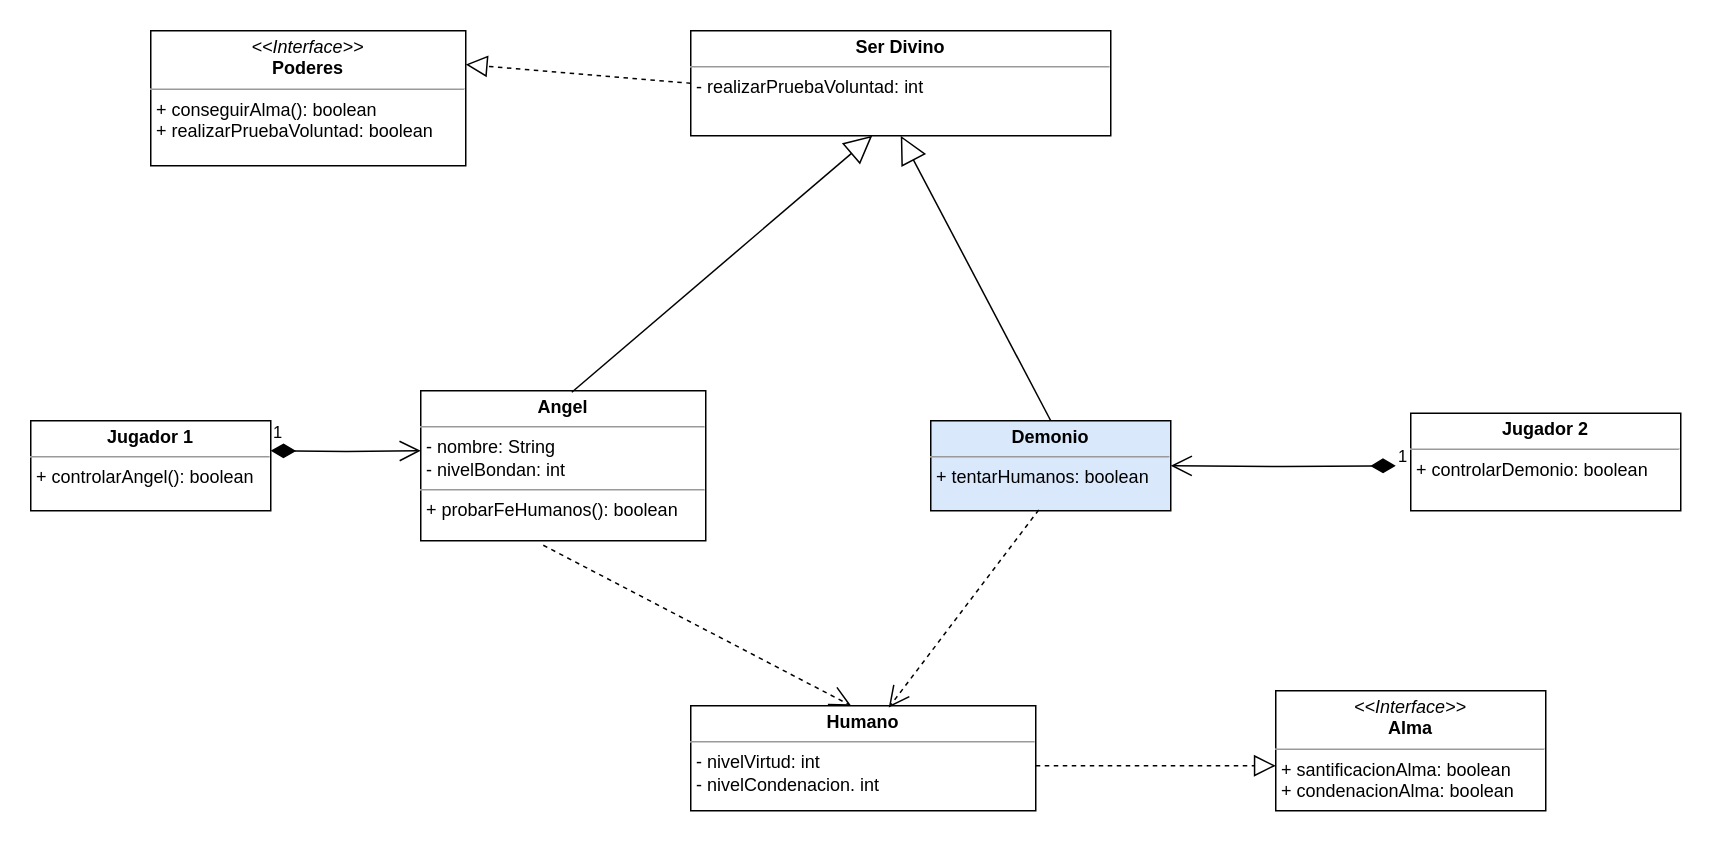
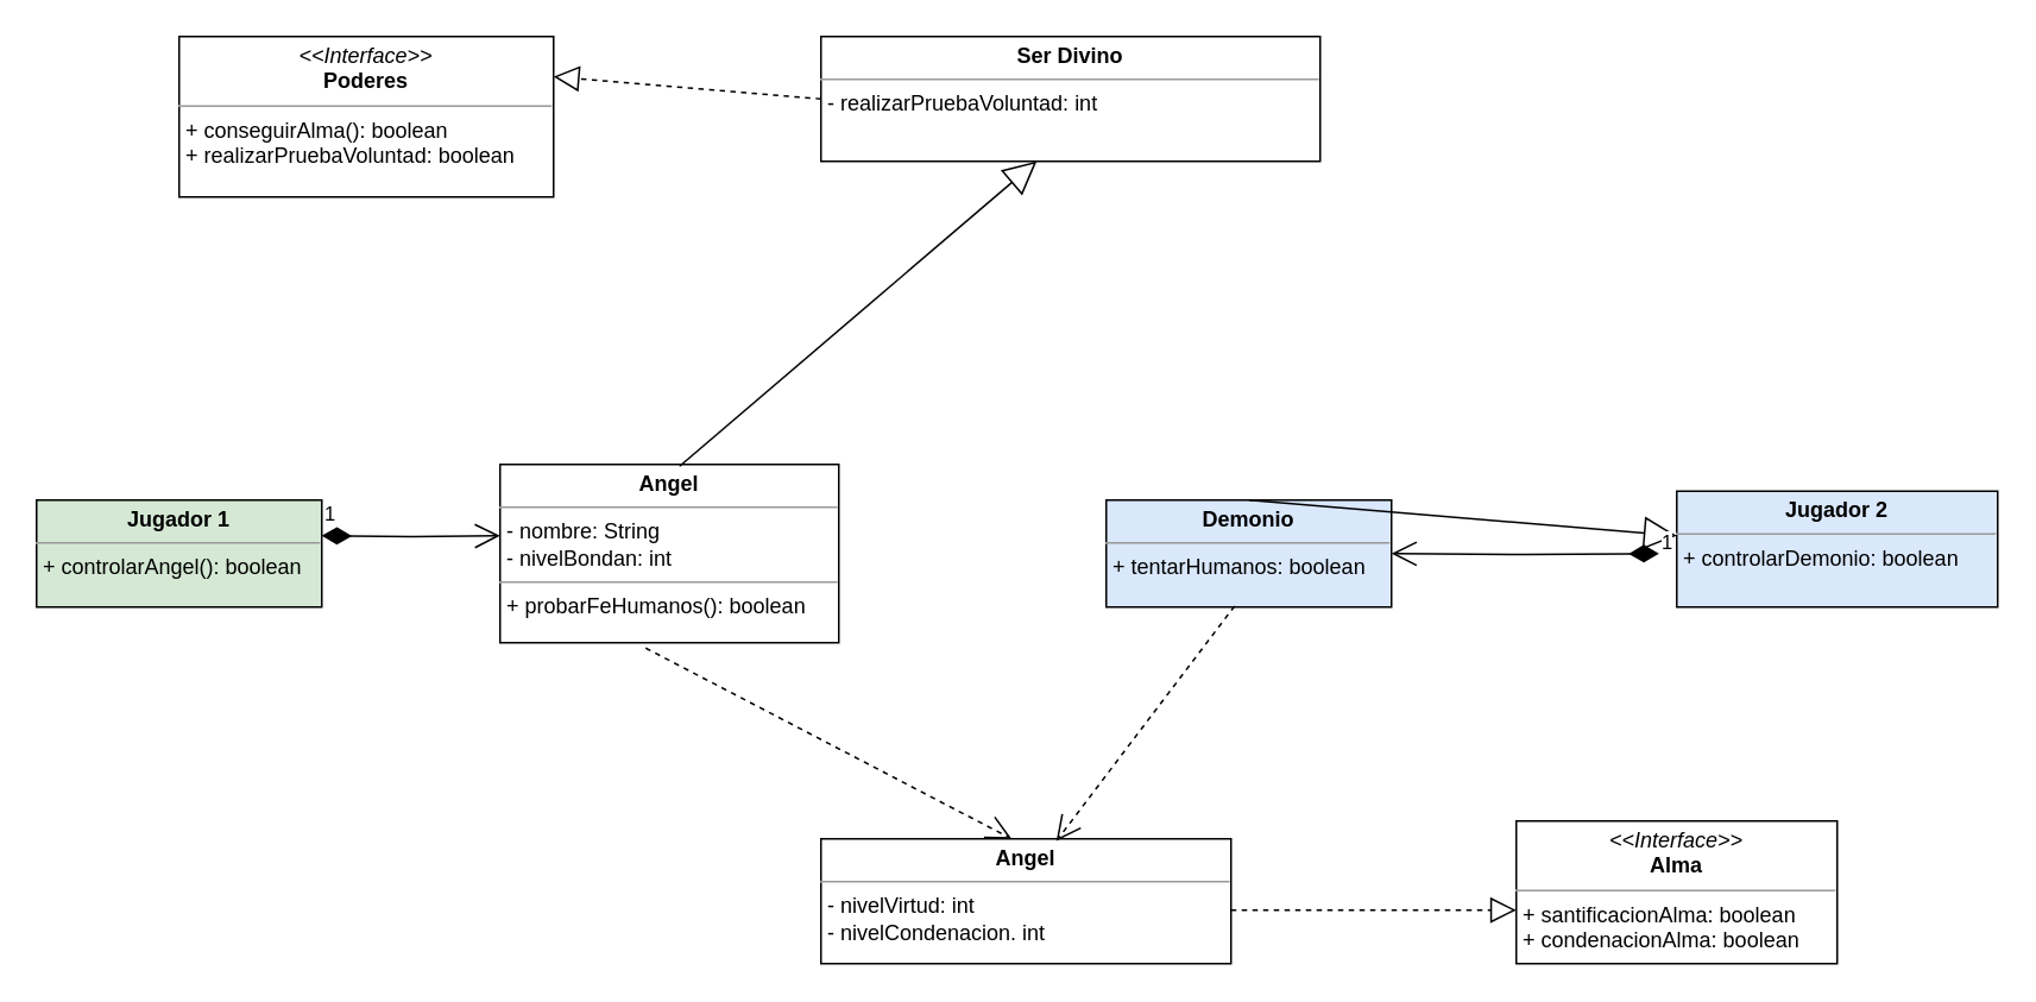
  <mxCell id="0" />
  <mxCell id="1" parent="0" />
  <mxCell id="2" value="&lt;p style=&quot;margin:0px;margin-top:4px;text-align:center;&quot;&gt;&lt;b&gt;Angel&lt;/b&gt;&lt;/p&gt;&lt;hr size=&quot;1&quot;&gt;&lt;p style=&quot;margin:0px;margin-left:4px;&quot;&gt;- nombre: String&lt;/p&gt;&lt;p style=&quot;margin:0px;margin-left:4px;&quot;&gt;- nivelBondan: int&lt;/p&gt;&lt;hr size=&quot;1&quot;&gt;&lt;p style=&quot;margin:0px;margin-left:4px;&quot;&gt;+ probarFeHumanos(): boolean&lt;/p&gt;" style="verticalAlign=top;align=left;overflow=fill;fontSize=12;fontFamily=Helvetica;html=1;" parent="1" vertex="1"><mxGeometry x="280" y="260" width="190" height="100" as="geometry" /></mxCell>
  <mxCell id="3" value="&lt;p style=&quot;margin:0px;margin-top:4px;text-align:center;&quot;&gt;&lt;b&gt;Demonio&lt;/b&gt;&lt;/p&gt;&lt;hr size=&quot;1&quot;&gt;&lt;p style=&quot;margin:0px;margin-left:4px;&quot;&gt;&lt;/p&gt;&lt;p style=&quot;margin:0px;margin-left:4px;&quot;&gt;+ tentarHumanos: boolean&lt;/p&gt;" style="verticalAlign=top;align=left;overflow=fill;fontSize=12;fontFamily=Helvetica;html=1;fillColor=#dae8fc;" parent="1" vertex="1"><mxGeometry x="620" y="280" width="160" height="60" as="geometry" /></mxCell>
  <mxCell id="4" value="&lt;p style=&quot;margin:0px;margin-top:4px;text-align:center;&quot;&gt;&lt;b&gt;Ser Divino&lt;/b&gt;&lt;/p&gt;&lt;hr size=&quot;1&quot;&gt;&lt;p style=&quot;margin:0px;margin-left:4px;&quot;&gt;&lt;span style=&quot;background-color: initial;&quot;&gt;- realizarPruebaVoluntad: int&lt;/span&gt;&lt;/p&gt;" style="verticalAlign=top;align=left;overflow=fill;fontSize=12;fontFamily=Helvetica;html=1;" parent="1" vertex="1"><mxGeometry x="460" y="20" width="280" height="70" as="geometry" /></mxCell>
  <mxCell id="5" value="" style="endArrow=block;endSize=16;endFill=0;html=1;rounded=0;exitX=0.53;exitY=0.01;exitDx=0;exitDy=0;exitPerimeter=0;entryX=0.432;entryY=1;entryDx=0;entryDy=0;entryPerimeter=0;" parent="1" source="2" target="4" edge="1"><mxGeometry width="160" relative="1" as="geometry"><mxPoint x="400" y="200" as="sourcePoint" /><mxPoint x="570" y="120" as="targetPoint" /></mxGeometry></mxCell>
- <mxCell id="6" value="" style="endArrow=block;endSize=16;endFill=0;html=1;rounded=0;exitX=0.5;exitY=0;exitDx=0;exitDy=0;entryX=0.5;entryY=1;entryDx=0;entryDy=0;" parent="1" source="3" target="4" edge="1"><mxGeometry width="160" relative="1" as="geometry"><mxPoint x="690" y="200" as="sourcePoint" /><mxPoint x="850" y="200" as="targetPoint" /></mxGeometry></mxCell>
- <mxCell id="7" value="&lt;p style=&quot;margin:0px;margin-top:4px;text-align:center;&quot;&gt;&lt;b&gt;Humano&lt;/b&gt;&lt;/p&gt;&lt;hr size=&quot;1&quot;&gt;&lt;p style=&quot;margin:0px;margin-left:4px;&quot;&gt;- nivelVirtud: int&lt;/p&gt;&lt;p style=&quot;margin:0px;margin-left:4px;&quot;&gt;- nivelCondenacion. int&lt;/p&gt;" style="verticalAlign=top;align=left;overflow=fill;fontSize=12;fontFamily=Helvetica;html=1;" parent="1" vertex="1"><mxGeometry x="460" y="470" width="230" height="70" as="geometry" /></mxCell>
- <mxCell id="8" value="&lt;p style=&quot;margin:0px;margin-top:4px;text-align:center;&quot;&gt;&lt;b&gt;Jugador 1&lt;/b&gt;&lt;/p&gt;&lt;hr size=&quot;1&quot;&gt;&lt;p style=&quot;margin:0px;margin-left:4px;&quot;&gt;+ controlarAngel(): boolean&lt;/p&gt;" style="verticalAlign=top;align=left;overflow=fill;fontSize=12;fontFamily=Helvetica;html=1;" parent="1" vertex="1"><mxGeometry x="20" y="280" width="160" height="60" as="geometry" /></mxCell>
- <mxCell id="9" value="&lt;p style=&quot;margin:0px;margin-top:4px;text-align:center;&quot;&gt;&lt;b&gt;Jugador 2&lt;/b&gt;&lt;/p&gt;&lt;hr size=&quot;1&quot;&gt;&lt;p style=&quot;margin:0px;margin-left:4px;&quot;&gt;+ controlarDemonio: boolean&lt;/p&gt;" style="verticalAlign=top;align=left;overflow=fill;fontSize=12;fontFamily=Helvetica;html=1;" parent="1" vertex="1"><mxGeometry x="940" y="275" width="180" height="65" as="geometry" /></mxCell>
+ <mxCell id="6" value="" style="endArrow=block;endSize=16;endFill=0;html=1;rounded=0;exitX=0.5;exitY=0;exitDx=0;exitDy=0;" parent="1" source="3" target="9" edge="1"><mxGeometry width="160" relative="1" as="geometry"><mxPoint x="690" y="200" as="sourcePoint" /><mxPoint x="850" y="200" as="targetPoint" /></mxGeometry></mxCell>
+ <mxCell id="7" value="&lt;p style=&quot;margin:0px;margin-top:4px;text-align:center;&quot;&gt;&lt;b&gt;Angel&lt;/b&gt;&lt;/p&gt;&lt;hr size=&quot;1&quot;&gt;&lt;p style=&quot;margin:0px;margin-left:4px;&quot;&gt;- nivelVirtud: int&lt;/p&gt;&lt;p style=&quot;margin:0px;margin-left:4px;&quot;&gt;- nivelCondenacion. int&lt;/p&gt;" style="verticalAlign=top;align=left;overflow=fill;fontSize=12;fontFamily=Helvetica;html=1;" parent="1" vertex="1"><mxGeometry x="460" y="470" width="230" height="70" as="geometry" /></mxCell>
+ <mxCell id="8" value="&lt;p style=&quot;margin:0px;margin-top:4px;text-align:center;&quot;&gt;&lt;b&gt;Jugador 1&lt;/b&gt;&lt;/p&gt;&lt;hr size=&quot;1&quot;&gt;&lt;p style=&quot;margin:0px;margin-left:4px;&quot;&gt;+ controlarAngel(): boolean&lt;/p&gt;" style="verticalAlign=top;align=left;overflow=fill;fontSize=12;fontFamily=Helvetica;html=1;fillColor=#d5e8d4;" parent="1" vertex="1"><mxGeometry x="20" y="280" width="160" height="60" as="geometry" /></mxCell>
+ <mxCell id="9" value="&lt;p style=&quot;margin:0px;margin-top:4px;text-align:center;&quot;&gt;&lt;b&gt;Jugador 2&lt;/b&gt;&lt;/p&gt;&lt;hr size=&quot;1&quot;&gt;&lt;p style=&quot;margin:0px;margin-left:4px;&quot;&gt;+ controlarDemonio: boolean&lt;/p&gt;" style="verticalAlign=top;align=left;overflow=fill;fontSize=12;fontFamily=Helvetica;html=1;fillColor=#dae8fc;" parent="1" vertex="1"><mxGeometry x="940" y="275" width="180" height="65" as="geometry" /></mxCell>
  <mxCell id="10" value="1" style="endArrow=open;html=1;endSize=12;startArrow=diamondThin;startSize=14;startFill=1;edgeStyle=orthogonalEdgeStyle;align=left;verticalAlign=bottom;rounded=0;entryX=0;entryY=0.4;entryDx=0;entryDy=0;entryPerimeter=0;" parent="1" target="2" edge="1"><mxGeometry x="-1" y="3" relative="1" as="geometry"><mxPoint x="180" y="300" as="sourcePoint" /><mxPoint x="250" y="300" as="targetPoint" /></mxGeometry></mxCell>
  <mxCell id="11" value="1" style="endArrow=open;html=1;endSize=12;startArrow=diamondThin;startSize=14;startFill=1;edgeStyle=orthogonalEdgeStyle;align=left;verticalAlign=bottom;rounded=0;entryX=1;entryY=0.5;entryDx=0;entryDy=0;" parent="1" target="3" edge="1"><mxGeometry x="-1" y="3" relative="1" as="geometry"><mxPoint x="930" y="310" as="sourcePoint" /><mxPoint x="930" y="320" as="targetPoint" /></mxGeometry></mxCell>
  <mxCell id="12" value="" style="endArrow=open;endSize=12;dashed=1;html=1;rounded=0;exitX=0.43;exitY=1.03;exitDx=0;exitDy=0;exitPerimeter=0;entryX=0.465;entryY=0;entryDx=0;entryDy=0;entryPerimeter=0;" parent="1" source="2" target="7" edge="1"><mxGeometry width="160" relative="1" as="geometry"><mxPoint x="380" y="400" as="sourcePoint" /><mxPoint x="540" y="400" as="targetPoint" /></mxGeometry></mxCell>
  <mxCell id="13" value="" style="endArrow=open;endSize=12;dashed=1;html=1;rounded=0;exitX=0.45;exitY=0.99;exitDx=0;exitDy=0;exitPerimeter=0;entryX=0.574;entryY=0.017;entryDx=0;entryDy=0;entryPerimeter=0;" parent="1" source="3" target="7" edge="1"><mxGeometry width="160" relative="1" as="geometry"><mxPoint x="710" y="420" as="sourcePoint" /><mxPoint x="870" y="420" as="targetPoint" /></mxGeometry></mxCell>
  <mxCell id="14" value="&lt;p style=&quot;margin:0px;margin-top:4px;text-align:center;&quot;&gt;&lt;i&gt;&amp;lt;&amp;lt;Interface&amp;gt;&amp;gt;&lt;/i&gt;&lt;br&gt;&lt;b&gt;Alma&lt;/b&gt;&lt;/p&gt;&lt;hr size=&quot;1&quot;&gt;&lt;p style=&quot;margin:0px;margin-left:4px;&quot;&gt;&lt;/p&gt;&lt;p style=&quot;margin: 0px 0px 0px 4px;&quot;&gt;+ santificacionAlma: boolean&lt;/p&gt;&lt;p style=&quot;margin: 0px 0px 0px 4px;&quot;&gt;+ condenacionAlma: boolean&lt;/p&gt;" style="verticalAlign=top;align=left;overflow=fill;fontSize=12;fontFamily=Helvetica;html=1;" vertex="1" parent="1"><mxGeometry x="850" y="460" width="180" height="80" as="geometry" /></mxCell>
  <mxCell id="15" value="" style="endArrow=block;dashed=1;endFill=0;endSize=12;html=1;rounded=0;" edge="1" parent="1"><mxGeometry width="160" relative="1" as="geometry"><mxPoint x="690" y="510" as="sourcePoint" /><mxPoint x="850" y="510" as="targetPoint" /></mxGeometry></mxCell>
  <mxCell id="16" value="&lt;p style=&quot;margin:0px;margin-top:4px;text-align:center;&quot;&gt;&lt;i&gt;&amp;lt;&amp;lt;Interface&amp;gt;&amp;gt;&lt;/i&gt;&lt;br&gt;&lt;b&gt;Poderes&lt;/b&gt;&lt;/p&gt;&lt;hr size=&quot;1&quot;&gt;&lt;p style=&quot;margin:0px;margin-left:4px;&quot;&gt;&lt;/p&gt;&lt;p style=&quot;margin: 0px 0px 0px 4px;&quot;&gt;+ conseguirAlma(): boolean&lt;/p&gt;&lt;p style=&quot;margin: 0px 0px 0px 4px;&quot;&gt;+ realizarPruebaVoluntad: boolean&lt;/p&gt;" style="verticalAlign=top;align=left;overflow=fill;fontSize=12;fontFamily=Helvetica;html=1;" vertex="1" parent="1"><mxGeometry x="100" y="20" width="210" height="90" as="geometry" /></mxCell>
  <mxCell id="17" value="" style="endArrow=block;dashed=1;endFill=0;endSize=12;html=1;rounded=0;entryX=1;entryY=0.25;entryDx=0;entryDy=0;exitX=0;exitY=0.5;exitDx=0;exitDy=0;" edge="1" parent="1" source="4" target="16"><mxGeometry width="160" relative="1" as="geometry"><mxPoint x="390" y="140" as="sourcePoint" /><mxPoint x="550" y="140" as="targetPoint" /></mxGeometry></mxCell>
